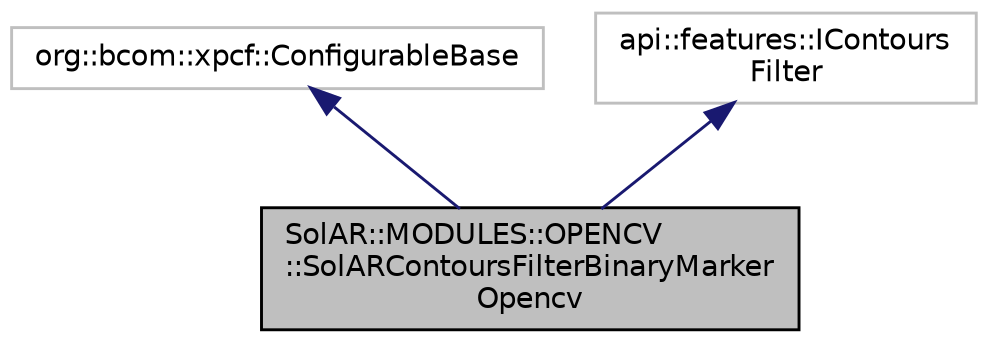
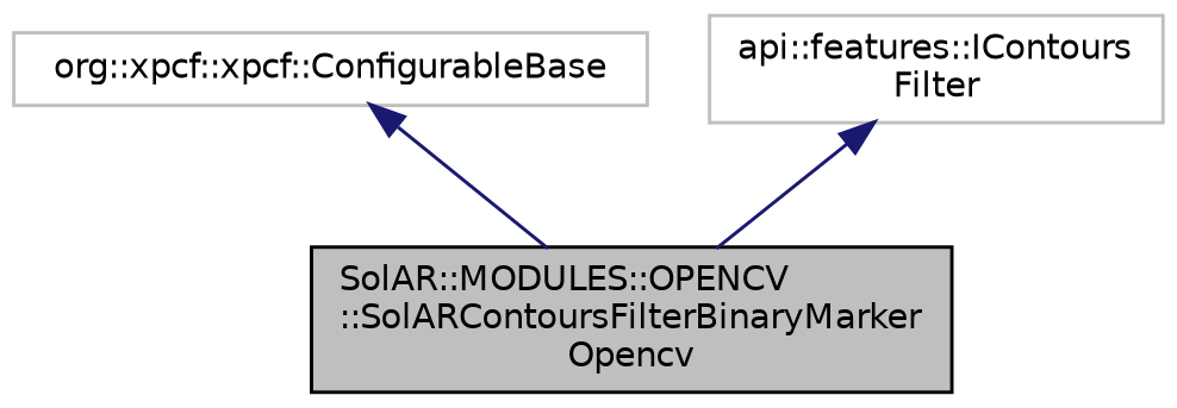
  digraph {
    node [color=grey75 fillcolor=white fontname=Helvetica fontsize=10 shape=record style=filled]
    edge [color=midnightblue dir=back fontname=Helvetica fontsize=10 labelfontname=Helvetica labelfontsize=10 style=solid]
    n1 [color=black fillcolor=grey75 fontcolor=black height=0.2 label="SolAR::MODULES::OPENCV\l::SolARContoursFilterBinaryMarker\lOpencv" width=0.4]
-   n2 [height=0.2 label="org::bcom::xpcf::ConfigurableBase" width=0.4]
+   n2 [height=0.2 label="org::xpcf::xpcf::ConfigurableBase" width=0.4]
    n3 [height=0.2 label="api::features::IContours\lFilter" width=0.4]
    n2 -> n1
    n3 -> n1
  }
